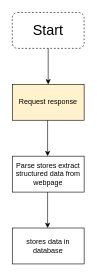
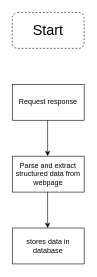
  <mxCell id="0" />
  <mxCell id="1" parent="0" />
  <mxCell id="2" value="&lt;font style=&quot;font-size: 24px&quot;&gt;Start&lt;/font&gt;" style="rounded=1;whiteSpace=wrap;html=1;dashed=1;" vertex="1" parent="1"><mxGeometry x="20" y="20" width="120" height="60" as="geometry" /></mxCell>
- <mxCell id="3" value="Request response" style="rounded=0;whiteSpace=wrap;html=1;fillColor=#fff2cc;" vertex="1" parent="1"><mxGeometry x="20" y="140" width="120" height="60" as="geometry" /></mxCell>
- <mxCell id="4" value="Parse stores extract structured data from webpage" style="rounded=0;whiteSpace=wrap;html=1;" vertex="1" parent="1"><mxGeometry x="20" y="260" width="120" height="60" as="geometry" /></mxCell>
+ <mxCell id="3" value="Request response" style="rounded=0;whiteSpace=wrap;html=1;" vertex="1" parent="1"><mxGeometry x="20" y="140" width="120" height="60" as="geometry" /></mxCell>
+ <mxCell id="4" value="Parse and extract structured data from webpage" style="rounded=0;whiteSpace=wrap;html=1;" vertex="1" parent="1"><mxGeometry x="20" y="260" width="120" height="60" as="geometry" /></mxCell>
  <mxCell id="5" value="stores data in database" style="rounded=0;whiteSpace=wrap;html=1;" vertex="1" parent="1"><mxGeometry x="20" y="380" width="120" height="60" as="geometry" /></mxCell>
- <mxCell id="6" value="" style="endArrow=classic;html=1;exitX=0.5;exitY=1;exitDx=0;exitDy=0;" edge="1" parent="1" source="2" target="3"><mxGeometry width="50" height="50" relative="1" as="geometry"><mxPoint x="305" y="270" as="sourcePoint" /><mxPoint x="355" y="220" as="targetPoint" /></mxGeometry></mxCell>
  <mxCell id="7" value="" style="endArrow=classic;html=1;exitX=0.5;exitY=1;exitDx=0;exitDy=0;" edge="1" parent="1"><mxGeometry width="50" height="50" relative="1" as="geometry"><mxPoint x="79" y="200" as="sourcePoint" /><mxPoint x="79" y="260" as="targetPoint" /></mxGeometry></mxCell>
  <mxCell id="8" value="" style="endArrow=classic;html=1;exitX=0.5;exitY=1;exitDx=0;exitDy=0;" edge="1" parent="1"><mxGeometry width="50" height="50" relative="1" as="geometry"><mxPoint x="79" y="320" as="sourcePoint" /><mxPoint x="79" y="380" as="targetPoint" /></mxGeometry></mxCell>
